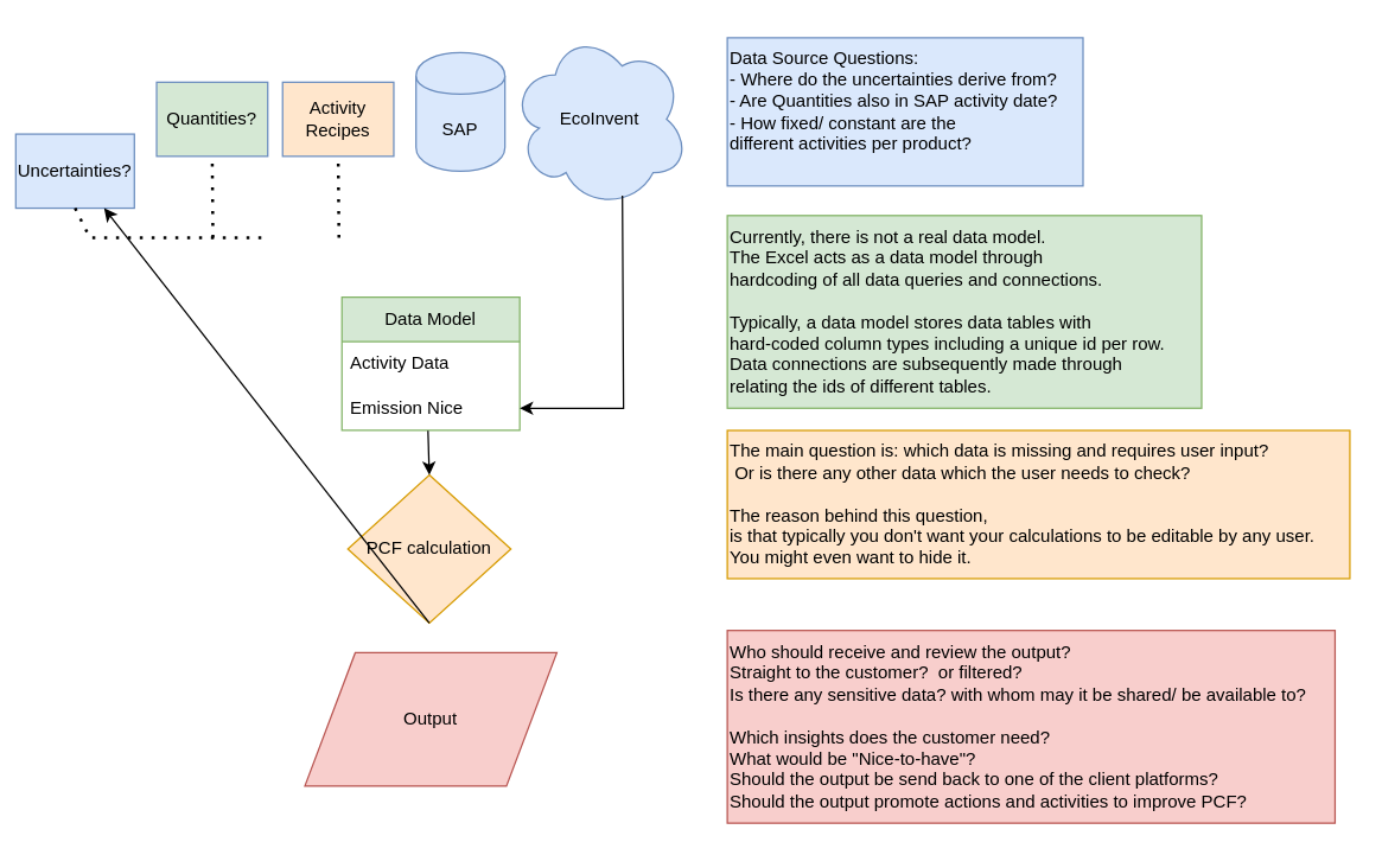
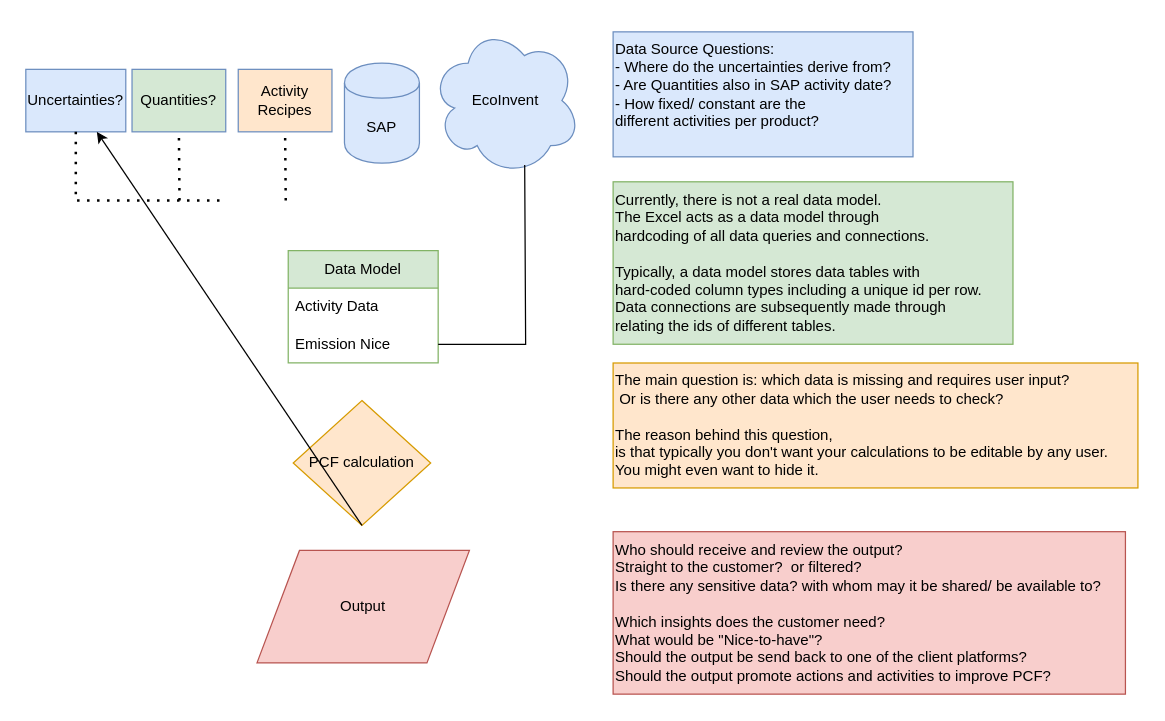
  <mxCell id="0" />
  <mxCell id="1" parent="0" />
- <mxCell id="2" value="SAP" style="shape=cylinder;whiteSpace=wrap;html=1;boundedLbl=1;backgroundOutline=1;fillColor=#dae8fc;strokeColor=#6c8ebf;" vertex="1" parent="1"><mxGeometry x="280" y="35" width="60" height="80" as="geometry" /></mxCell>
+ <mxCell id="2" value="SAP" style="shape=cylinder;whiteSpace=wrap;html=1;boundedLbl=1;backgroundOutline=1;fillColor=#dae8fc;strokeColor=#6c8ebf;" vertex="1" parent="1"><mxGeometry x="275" y="50" width="60" height="80" as="geometry" /></mxCell>
  <mxCell id="3" value="EcoInvent" style="shape=cloud;whiteSpace=wrap;html=1;fillColor=#dae8fc;strokeColor=#6c8ebf;" vertex="1" parent="1"><mxGeometry x="344" y="20" width="120" height="120" as="geometry" /></mxCell>
  <mxCell id="4" value="Data Model" style="swimlane;fontStyle=0;childLayout=stackLayout;horizontal=1;startSize=30;horizontalStack=0;resizeParent=1;resizeParentMax=0;resizeLast=0;collapsible=1;marginBottom=0;whiteSpace=wrap;html=1;fillColor=#d5e8d4;strokeColor=#82b366;" vertex="1" parent="1"><mxGeometry x="230" y="200" width="120" height="90" as="geometry" /></mxCell>
  <mxCell id="5" value="Activity Data" style="text;strokeColor=none;fillColor=none;align=left;verticalAlign=middle;spacingLeft=4;spacingRight=4;overflow=hidden;points=[[0,0.5],[1,0.5]];portConstraint=eastwest;rotatable=0;whiteSpace=wrap;html=1;" vertex="1" parent="4"><mxGeometry y="30" width="120" height="30" as="geometry" /></mxCell>
  <mxCell id="6" value="&lt;div&gt;Emission Nice&lt;/div&gt;" style="text;strokeColor=none;fillColor=none;align=left;verticalAlign=middle;spacingLeft=4;spacingRight=4;overflow=hidden;points=[[0,0.5],[1,0.5]];portConstraint=eastwest;rotatable=0;whiteSpace=wrap;html=1;" vertex="1" parent="4"><mxGeometry y="60" width="120" height="30" as="geometry" /></mxCell>
- <mxCell id="7" value="" style="endArrow=classic;html=1;rounded=0;exitX=0.627;exitY=0.93;exitDx=0;exitDy=0;exitPerimeter=0;entryX=1;entryY=0.5;entryDx=0;entryDy=0;" edge="1" parent="1" source="3" target="6"><mxGeometry width="50" height="50" relative="1" as="geometry"><mxPoint x="320" y="350" as="sourcePoint" /><mxPoint x="360" y="400" as="targetPoint" /><Array as="points"><mxPoint x="420" y="275" /></Array></mxGeometry></mxCell>
- <mxCell id="8" value="Uncertainties?" style="html=1;dashed=0;whiteSpace=wrap;fillColor=#dae8fc;strokeColor=#6c8ebf;" vertex="1" parent="1"><mxGeometry x="10" y="90" width="80" height="50" as="geometry" /></mxCell>
+ <mxCell id="7" value="" style="endArrow=none;html=1;rounded=0;exitX=0.627;exitY=0.93;exitDx=0;exitDy=0;exitPerimeter=0;entryX=1;entryY=0.5;entryDx=0;entryDy=0;" edge="1" parent="1" source="3" target="6"><mxGeometry width="50" height="50" relative="1" as="geometry"><mxPoint x="320" y="350" as="sourcePoint" /><mxPoint x="360" y="400" as="targetPoint" /><Array as="points"><mxPoint x="420" y="275" /></Array></mxGeometry></mxCell>
+ <mxCell id="8" value="Uncertainties?" style="html=1;dashed=0;whiteSpace=wrap;fillColor=#dae8fc;strokeColor=#6c8ebf;" vertex="1" parent="1"><mxGeometry x="20" y="55" width="80" height="50" as="geometry" /></mxCell>
  <mxCell id="9" value="" style="endArrow=none;dashed=1;html=1;dashPattern=1 3;strokeWidth=2;rounded=0;exitX=0.5;exitY=1;exitDx=0;exitDy=0;" edge="1" parent="1" source="8"><mxGeometry width="50" height="50" relative="1" as="geometry"><mxPoint x="320" y="350" as="sourcePoint" /><mxPoint x="180" y="160" as="targetPoint" /><Array as="points"><mxPoint x="60" y="160" /></Array></mxGeometry></mxCell>
  <mxCell id="10" value="Quantities?" style="html=1;dashed=0;whiteSpace=wrap;fillColor=#d5e8d4;strokeColor=#6c8ebf;" vertex="1" parent="1"><mxGeometry x="105" y="55" width="75" height="50" as="geometry" /></mxCell>
  <mxCell id="11" value="" style="endArrow=none;dashed=1;html=1;dashPattern=1 3;strokeWidth=2;rounded=0;entryX=0.5;entryY=1;entryDx=0;entryDy=0;" edge="1" parent="1" target="10"><mxGeometry width="50" height="50" relative="1" as="geometry"><mxPoint x="143" y="160" as="sourcePoint" /><mxPoint x="290" y="190" as="targetPoint" /></mxGeometry></mxCell>
  <mxCell id="12" value="PCF calculation" style="shape=rhombus;html=1;dashed=0;whiteSpace=wrap;perimeter=rhombusPerimeter;fillColor=#ffe6cc;strokeColor=#d79b00;" vertex="1" parent="1"><mxGeometry x="234" y="320" width="110" height="100" as="geometry" /></mxCell>
  <mxCell id="13" value="Output" style="shape=parallelogram;perimeter=parallelogramPerimeter;whiteSpace=wrap;html=1;dashed=0;fillColor=#f8cecc;strokeColor=#b85450;" vertex="1" parent="1"><mxGeometry x="205" y="440" width="170" height="90" as="geometry" /></mxCell>
- <mxCell id="14" value="" style="endArrow=classic;html=1;rounded=0;exitX=0.484;exitY=1.006;exitDx=0;exitDy=0;exitPerimeter=0;entryX=0.5;entryY=0;entryDx=0;entryDy=0;" edge="1" parent="1" source="6" target="12"><mxGeometry width="50" height="50" relative="1" as="geometry"><mxPoint x="180" y="260" as="sourcePoint" /><mxPoint x="230" y="210" as="targetPoint" /></mxGeometry></mxCell>
  <mxCell id="15" value="" style="endArrow=classic;html=1;rounded=0;exitX=0.5;exitY=1;exitDx=0;exitDy=0;" edge="1" parent="1" source="12" target="8"><mxGeometry width="50" height="50" relative="1" as="geometry"><mxPoint x="289" y="600" as="sourcePoint" /><mxPoint x="290" y="617" as="targetPoint" /></mxGeometry></mxCell>
  <mxCell id="16" value="Data Source Questions:&lt;div&gt;- Where do the uncertainties derive from?&lt;/div&gt;&lt;div&gt;- Are Quantities also in SAP activity date?&lt;/div&gt;&lt;div&gt;- How fixed/ constant are the&amp;nbsp;&lt;/div&gt;&lt;div&gt;&lt;span style=&quot;background-color: initial;&quot;&gt;different activities per product?&lt;/span&gt;&lt;/div&gt;&lt;div&gt;&lt;span style=&quot;background-color: initial;&quot;&gt;&lt;br&gt;&lt;/span&gt;&lt;/div&gt;" style="text;html=1;align=left;verticalAlign=middle;resizable=0;points=[];autosize=1;strokeColor=#6c8ebf;fillColor=#dae8fc;" vertex="1" parent="1"><mxGeometry x="490" y="25" width="240" height="100" as="geometry" /></mxCell>
  <mxCell id="17" value="Activity&lt;div&gt;Recipes&lt;/div&gt;" style="html=1;dashed=0;whiteSpace=wrap;fillColor=#ffe6cc;strokeColor=#6c8ebf;" vertex="1" parent="1"><mxGeometry x="190" y="55" width="75" height="50" as="geometry" /></mxCell>
  <mxCell id="18" value="" style="endArrow=none;dashed=1;html=1;dashPattern=1 3;strokeWidth=2;rounded=0;entryX=0.5;entryY=1;entryDx=0;entryDy=0;" edge="1" parent="1" target="17"><mxGeometry width="50" height="50" relative="1" as="geometry"><mxPoint x="228" y="160" as="sourcePoint" /><mxPoint x="153" y="115" as="targetPoint" /></mxGeometry></mxCell>
  <mxCell id="19" value="Currently, there is not a real data model.&amp;nbsp;&lt;div&gt;The Excel acts as a data model through&amp;nbsp;&lt;/div&gt;&lt;div&gt;hardcoding of all data queries and connections.&amp;nbsp;&lt;/div&gt;&lt;div&gt;&lt;br&gt;&lt;/div&gt;&lt;div&gt;Typically, a data model stores data tables with&amp;nbsp;&lt;/div&gt;&lt;div&gt;hard-coded column types including a unique id per row.&lt;/div&gt;&lt;div&gt;Data connections are subsequently made through&amp;nbsp;&lt;/div&gt;&lt;div&gt;relating the ids of different tables.&lt;/div&gt;" style="text;html=1;align=left;verticalAlign=middle;resizable=0;points=[];autosize=1;strokeColor=#82b366;fillColor=#d5e8d4;" vertex="1" parent="1"><mxGeometry x="490" y="145" width="320" height="130" as="geometry" /></mxCell>
  <mxCell id="20" value="The main question is: which data is missing and requires user input?&lt;div&gt;&amp;nbsp;Or is there any other data which the user needs to check?&lt;/div&gt;&lt;div&gt;&lt;br&gt;&lt;/div&gt;&lt;div&gt;The reason behind this question,&amp;nbsp;&lt;/div&gt;&lt;div&gt;is that typically you don't want your calculations to be editable by any user.&lt;/div&gt;&lt;div&gt;You might even want to hide it.&amp;nbsp;&lt;/div&gt;" style="text;html=1;align=left;verticalAlign=middle;resizable=0;points=[];autosize=1;strokeColor=#d79b00;fillColor=#ffe6cc;" vertex="1" parent="1"><mxGeometry x="490" y="290" width="420" height="100" as="geometry" /></mxCell>
  <mxCell id="21" value="Who should receive and review the output?&lt;div&gt;Straight to the customer?&amp;nbsp; or filtered?&lt;/div&gt;&lt;div&gt;Is there any sensitive data? with whom may it be shared/ be available to?&lt;/div&gt;&lt;div&gt;&lt;br&gt;&lt;/div&gt;&lt;div&gt;Which insights does the customer need?&lt;/div&gt;&lt;div&gt;What would be &quot;Nice-to-have&quot;?&lt;/div&gt;&lt;div&gt;Should the output be send back to one of the client platforms?&lt;/div&gt;&lt;div&gt;Should the output promote actions and activities to improve PCF?&amp;nbsp;&lt;/div&gt;" style="text;html=1;align=left;verticalAlign=middle;resizable=0;points=[];autosize=1;strokeColor=#b85450;fillColor=#f8cecc;" vertex="1" parent="1"><mxGeometry x="490" y="425" width="410" height="130" as="geometry" /></mxCell>
